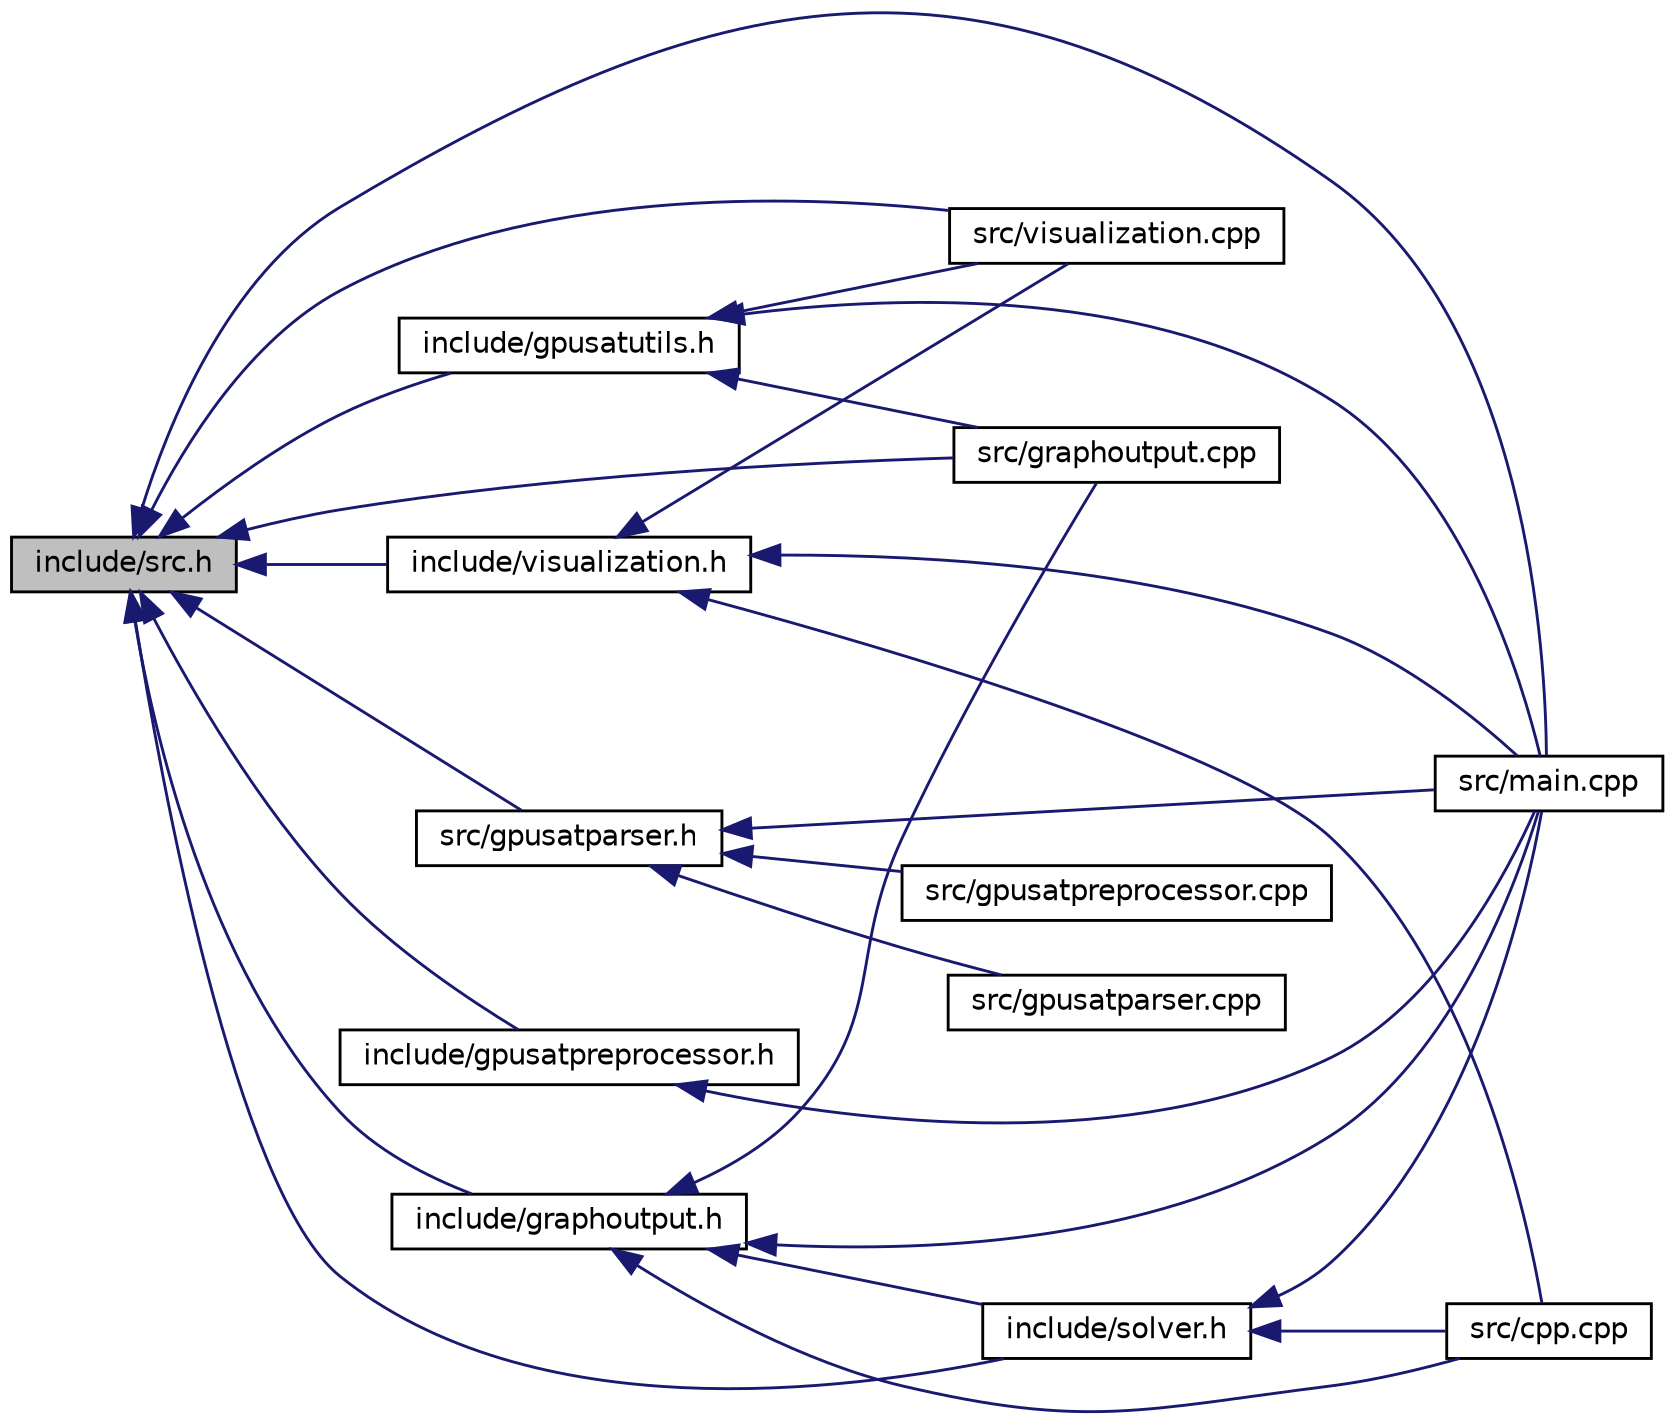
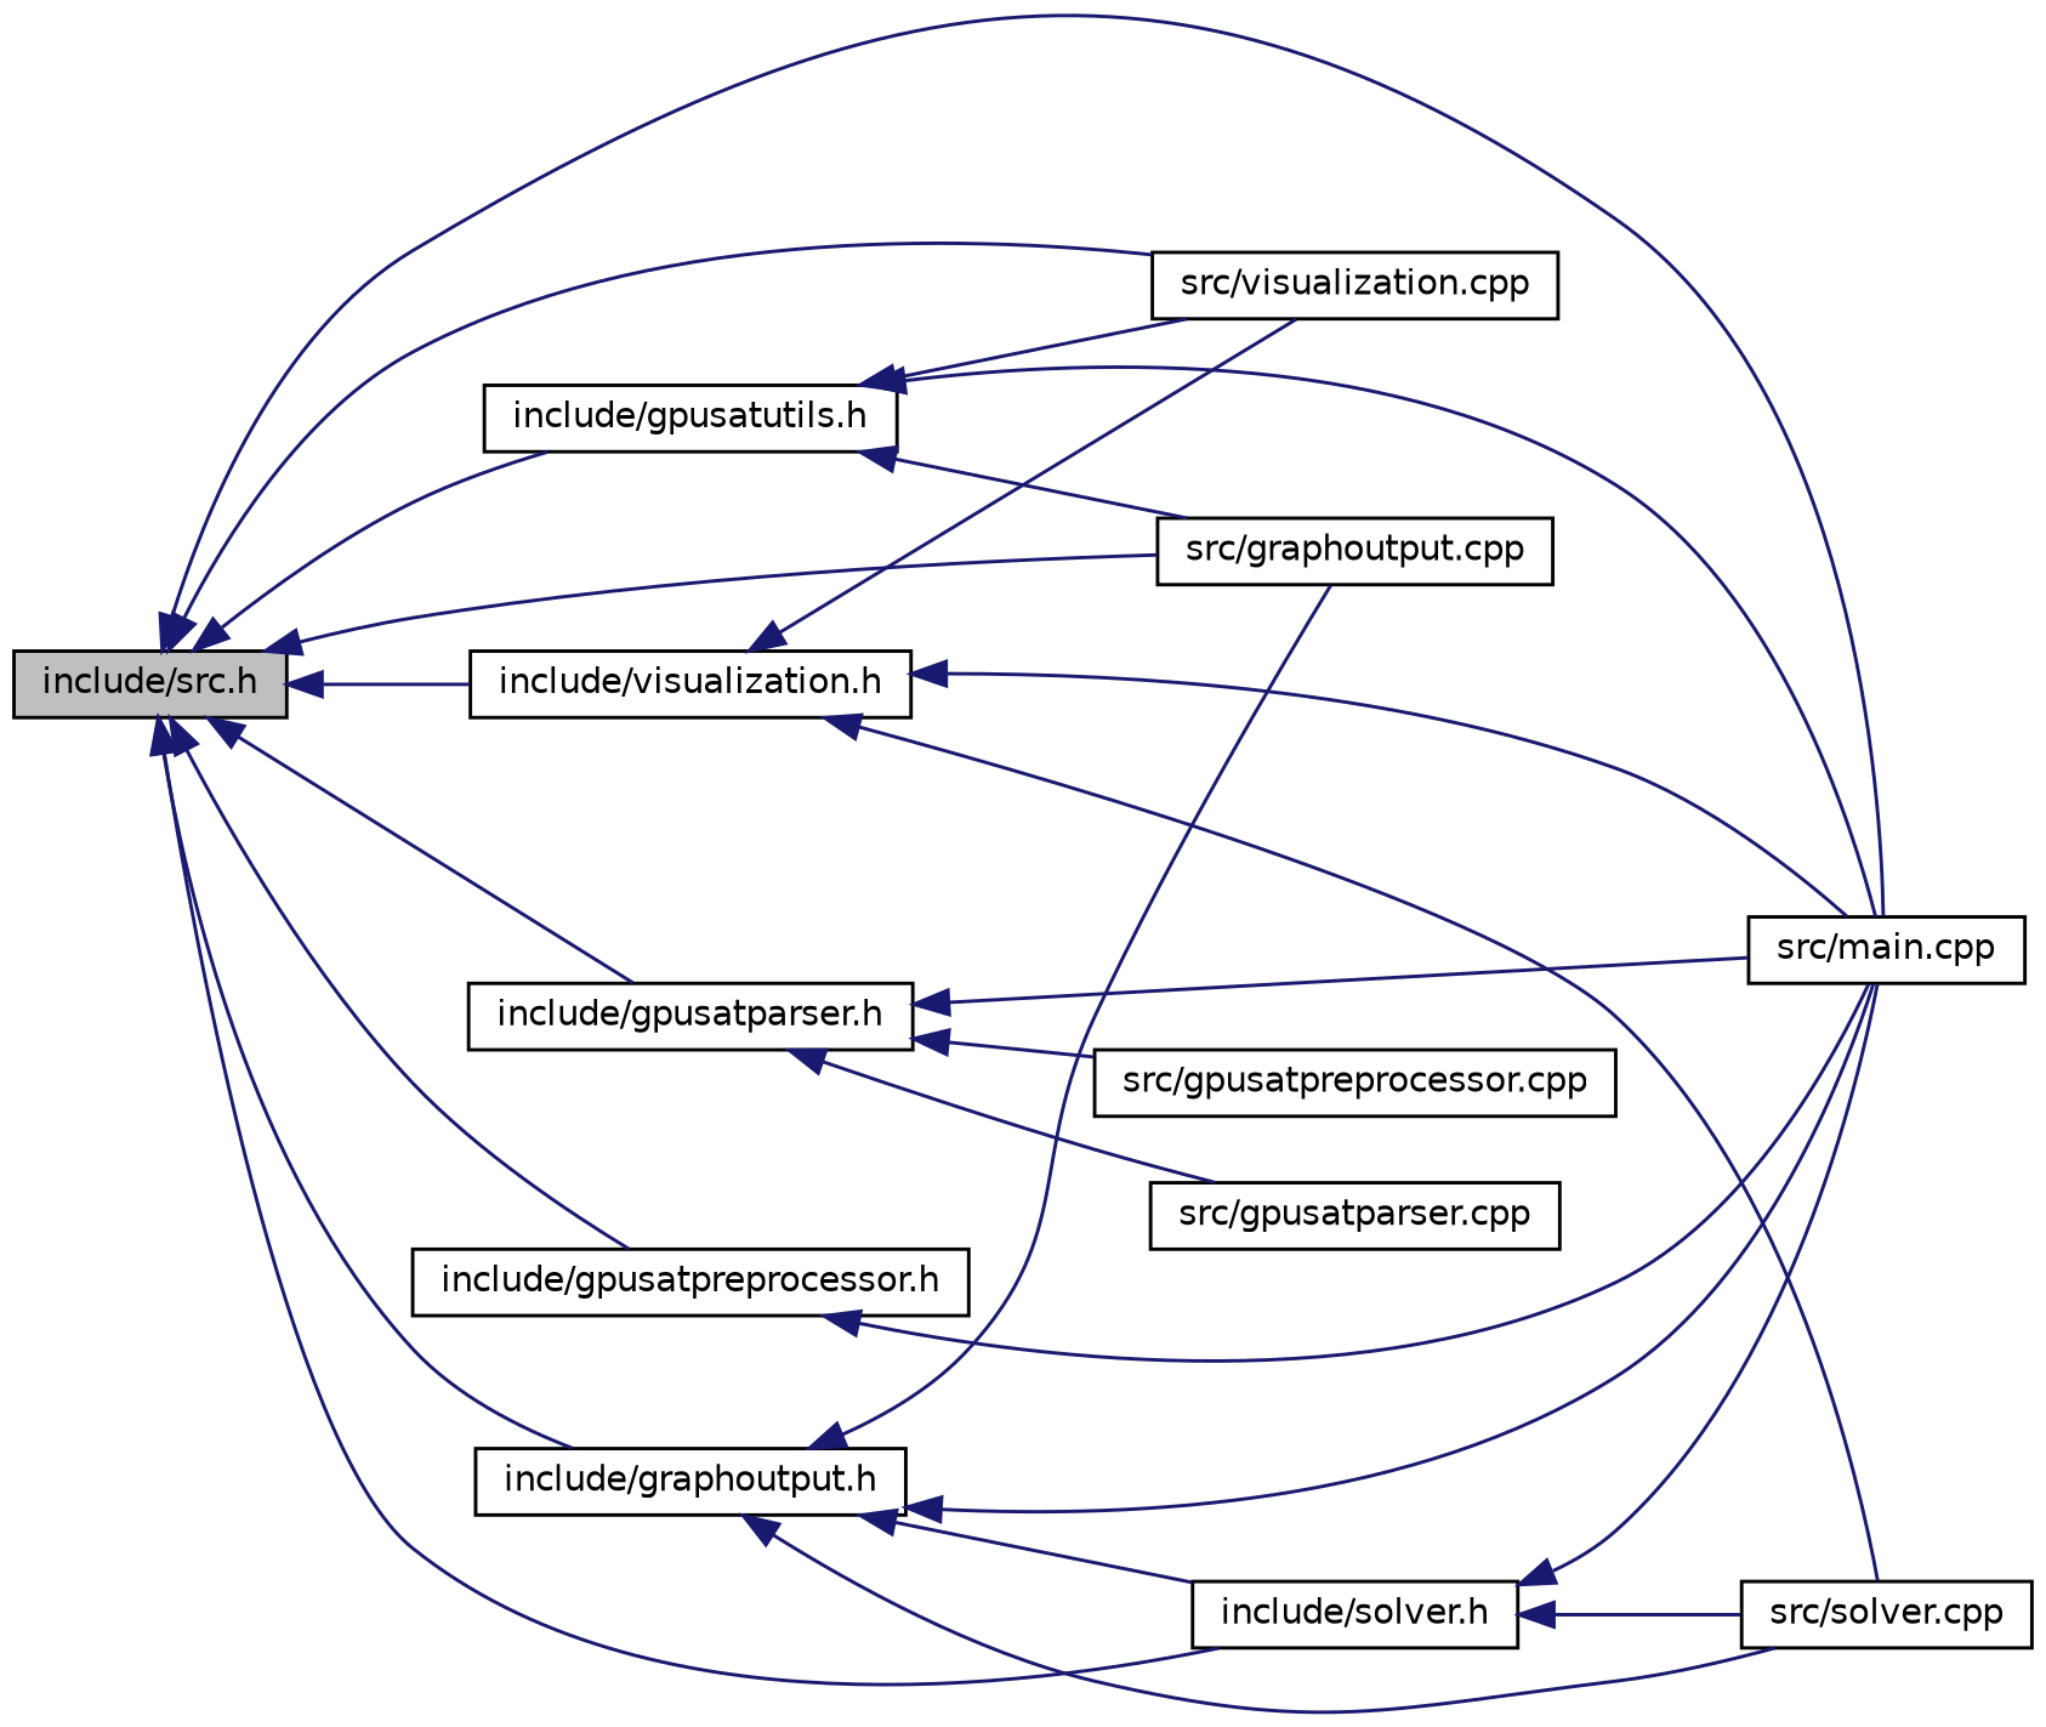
  digraph {
    fontname="DejaVu Sans"
    rankdir=LR
    node [color=black fillcolor=white fontname="DejaVu Sans" fontsize=10 shape=record style=filled]
    edge [color=midnightblue dir=back fontname="DejaVu Sans" fontsize=10 labelfontname=Helvetica labelfontsize=10 style=solid]
    n1 [fillcolor=grey75 fontcolor=black height=0.2 label="include/src.h" width=0.4]
    n2 [height=0.2 label="src/graphoutput.cpp" width=0.4]
    n3 [height=0.2 label="src/main.cpp" width=0.4]
    n4 [height=0.2 label="src/visualization.cpp" width=0.4]
-   n5 [height=0.2 label="src/gpusatparser.h" width=0.4]
+   n5 [height=0.2 label="include/gpusatparser.h" width=0.4]
    n6 [height=0.2 label="include/gpusatpreprocessor.h" width=0.4]
    n7 [height=0.2 label="include/gpusatutils.h" width=0.4]
    n8 [height=0.2 label="include/graphoutput.h" width=0.4]
    n9 [height=0.2 label="include/solver.h" width=0.4]
    n10 [height=0.2 label="include/visualization.h" width=0.4]
    n11 [height=0.2 label="src/gpusatparser.cpp" width=0.4]
    n12 [height=0.2 label="src/gpusatpreprocessor.cpp" width=0.4]
-   n13 [height=0.2 label="src/cpp.cpp" width=0.4]
+   n13 [height=0.2 label="src/solver.cpp" width=0.4]
    n1 -> n2
    n1 -> n3
    n1 -> n4
    n1 -> n5
    n1 -> n6
    n1 -> n7
    n1 -> n8
    n1 -> n9
    n1 -> n10
    n5 -> n3
    n5 -> n11
    n5 -> n12
    n6 -> n3
    n7 -> n2
    n7 -> n3
    n7 -> n4
    n8 -> n2
    n8 -> n3
    n8 -> n9
    n8 -> n13
    n9 -> n3
    n9 -> n13
    n10 -> n3
    n10 -> n4
    n10 -> n13
  }
